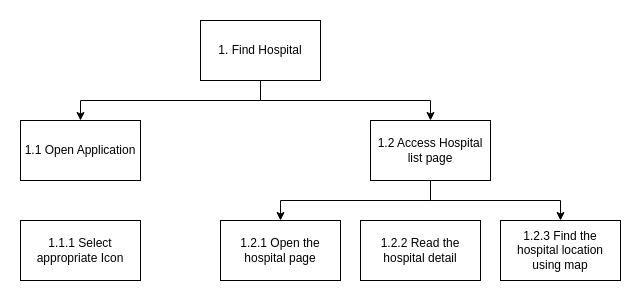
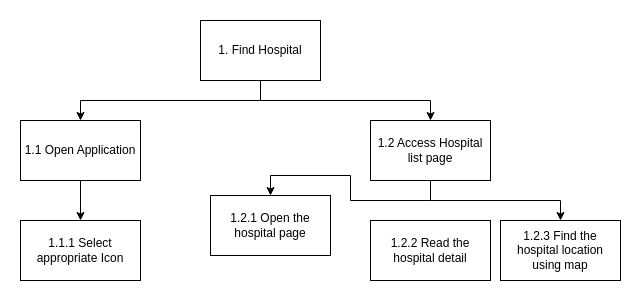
  <mxCell id="0" />
  <mxCell id="1" parent="0" />
  <mxCell id="2" style="edgeStyle=orthogonalEdgeStyle;rounded=0;orthogonalLoop=1;jettySize=auto;html=1;exitX=0.5;exitY=1;exitDx=0;exitDy=0;entryX=0.5;entryY=0;entryDx=0;entryDy=0;" edge="1" parent="1" source="4" target="6"><mxGeometry relative="1" as="geometry" /></mxCell>
  <mxCell id="3" style="edgeStyle=orthogonalEdgeStyle;rounded=0;orthogonalLoop=1;jettySize=auto;html=1;exitX=0.5;exitY=1;exitDx=0;exitDy=0;entryX=0.5;entryY=0;entryDx=0;entryDy=0;" edge="1" parent="1" source="4" target="10"><mxGeometry relative="1" as="geometry" /></mxCell>
  <mxCell id="4" value="1. Find Hospital" style="rounded=0;whiteSpace=wrap;html=1;" vertex="1" parent="1"><mxGeometry x="200" y="20" width="120" height="60" as="geometry" /></mxCell>
+ <mxCell id="5" style="edgeStyle=orthogonalEdgeStyle;rounded=0;orthogonalLoop=1;jettySize=auto;html=1;exitX=0.5;exitY=1;exitDx=0;exitDy=0;entryX=0.5;entryY=0;entryDx=0;entryDy=0;" edge="1" parent="1" source="6" target="7"><mxGeometry relative="1" as="geometry" /></mxCell>
  <mxCell id="6" value="1.1 Open Application" style="rounded=0;whiteSpace=wrap;html=1;" vertex="1" parent="1"><mxGeometry x="20" y="120" width="120" height="60" as="geometry" /></mxCell>
  <mxCell id="7" value="1.1.1 Select appropriate Icon" style="rounded=0;whiteSpace=wrap;html=1;" vertex="1" parent="1"><mxGeometry x="20" y="220" width="120" height="60" as="geometry" /></mxCell>
  <mxCell id="8" style="edgeStyle=orthogonalEdgeStyle;rounded=0;orthogonalLoop=1;jettySize=auto;html=1;exitX=0.5;exitY=1;exitDx=0;exitDy=0;entryX=0.5;entryY=0;entryDx=0;entryDy=0;" edge="1" parent="1" source="10" target="11"><mxGeometry relative="1" as="geometry" /></mxCell>
  <mxCell id="9" style="edgeStyle=orthogonalEdgeStyle;rounded=0;orthogonalLoop=1;jettySize=auto;html=1;exitX=0.5;exitY=1;exitDx=0;exitDy=0;" edge="1" parent="1" source="10" target="13"><mxGeometry relative="1" as="geometry" /></mxCell>
  <mxCell id="10" value="1.2 Access Hospital list page" style="rounded=0;whiteSpace=wrap;html=1;" vertex="1" parent="1"><mxGeometry x="370" y="120" width="120" height="60" as="geometry" /></mxCell>
- <mxCell id="11" value="1.2.1 Open the hospital page" style="rounded=0;whiteSpace=wrap;html=1;" vertex="1" parent="1"><mxGeometry x="220" y="220" width="120" height="60" as="geometry" /></mxCell>
- <mxCell id="12" value="1.2.2 Read the hospital detail" style="rounded=0;whiteSpace=wrap;html=1;" vertex="1" parent="1"><mxGeometry x="360" y="220" width="120" height="60" as="geometry" /></mxCell>
+ <mxCell id="11" value="1.2.1 Open the hospital page" style="rounded=0;whiteSpace=wrap;html=1;" vertex="1" parent="1"><mxGeometry x="210" y="195" width="120" height="60" as="geometry" /></mxCell>
+ <mxCell id="12" value="1.2.2 Read the hospital detail" style="rounded=0;whiteSpace=wrap;html=1;" vertex="1" parent="1"><mxGeometry x="370" y="220" width="120" height="60" as="geometry" /></mxCell>
  <mxCell id="13" value="1.2.3 Find the hospital location using map" style="rounded=0;whiteSpace=wrap;html=1;" vertex="1" parent="1"><mxGeometry x="500" y="220" width="120" height="60" as="geometry" /></mxCell>
